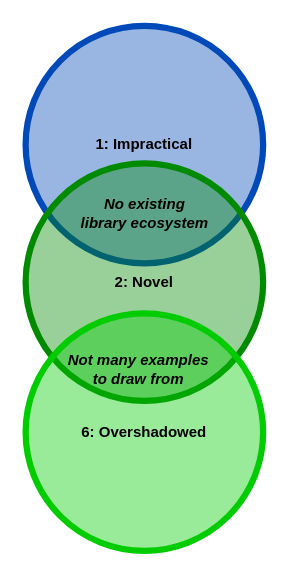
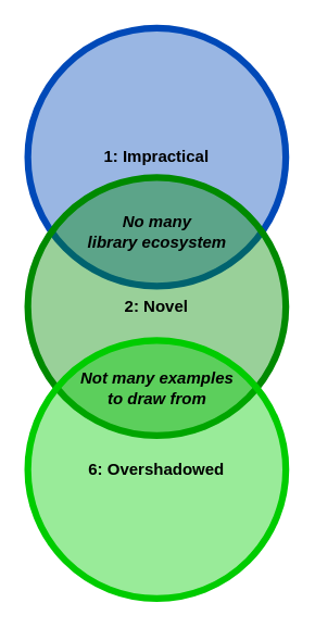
  <mxCell id="0" />
  <mxCell id="1" parent="0" />
  <mxCell id="2" value="&lt;b&gt;1: Impractical&lt;/b&gt;" style="ellipse;whiteSpace=wrap;html=1;aspect=fixed;fillColor=#0049B866;gradientColor=none;strokeWidth=5;strokeColor=#0049B8;" vertex="1" parent="1"><mxGeometry x="20" y="20" width="190" height="190" as="geometry" /></mxCell>
  <mxCell id="3" value="&lt;b&gt;2: Novel&lt;/b&gt;" style="ellipse;whiteSpace=wrap;html=1;aspect=fixed;fillColor=#008A0066;strokeWidth=5;strokeColor=#008A00;" vertex="1" parent="1"><mxGeometry x="20" y="130" width="190" height="190" as="geometry" /></mxCell>
  <mxCell id="4" value="&lt;b&gt;6: Overshadowed&lt;/b&gt;" style="ellipse;whiteSpace=wrap;html=1;aspect=fixed;fillColor=#00CC0066;strokeWidth=5;strokeColor=#00CC00;" vertex="1" parent="1"><mxGeometry x="20" y="250" width="190" height="190" as="geometry" /></mxCell>
- <mxCell id="5" value="&lt;b&gt;No existing &lt;br&gt;library ecosystem&lt;/b&gt;" style="text;html=1;align=center;verticalAlign=middle;resizable=0;points=[];autosize=1;strokeColor=none;fillColor=none;fontStyle=2" vertex="1" parent="1"><mxGeometry x="55" y="155" width="120" height="30" as="geometry" /></mxCell>
- <mxCell id="6" value="&lt;b&gt;&lt;i&gt;Not many examples&lt;br&gt;to draw from&lt;br&gt;&lt;/i&gt;&lt;/b&gt;" style="text;html=1;align=center;verticalAlign=middle;resizable=0;points=[];autosize=1;strokeColor=none;fillColor=none;" vertex="1" parent="1"><mxGeometry x="45" y="280" width="130" height="30" as="geometry" /></mxCell>
+ <mxCell id="5" value="&lt;b&gt;No many &lt;br&gt;library ecosystem&lt;/b&gt;" style="text;html=1;align=center;verticalAlign=middle;resizable=0;points=[];autosize=1;strokeColor=none;fillColor=none;fontStyle=2" vertex="1" parent="1"><mxGeometry x="55" y="155" width="120" height="30" as="geometry" /></mxCell>
+ <mxCell id="6" value="&lt;b&gt;&lt;i&gt;Not many examples&lt;br&gt;to draw from&lt;br&gt;&lt;/i&gt;&lt;/b&gt;" style="text;html=1;align=center;verticalAlign=middle;resizable=0;points=[];autosize=1;strokeColor=none;fillColor=none;" vertex="1" parent="1"><mxGeometry x="50" y="270" width="130" height="30" as="geometry" /></mxCell>
